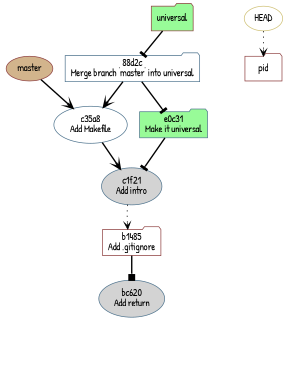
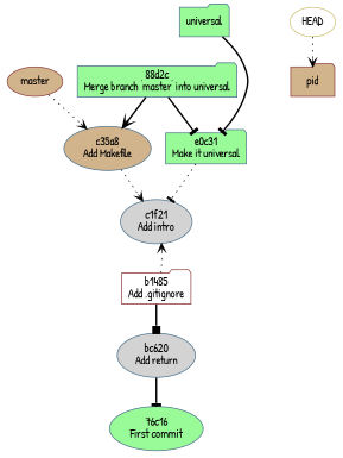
  digraph {
    fontname="Patrick Hand"
    node [color=skyblue4 fillcolor=white fontname="Patrick Hand" shape=ellipse style="rounded,filled"]
    edge [arrowhead=vee fontname="Patrick Hand" style=bold]
    n1 [color=indianred4 fillcolor=tan label=master]
-   n2 [label="c35a8\nAdd Makefile"]
+   n2 [fillcolor=tan label="c35a8\nAdd Makefile"]
    n3 [fillcolor=lightgrey label="c1f21\nAdd intro"]
    n4 [color=indianred4 label="b1485\nAdd .gitignore" shape=folder]
-   n5 [color=indianred4 label=pid shape=folder]
-   n6 [color=indianred4 fillcolor=palegreen label=universal shape=folder]
-   n7 [label="88d2c\nMerge branch 'master' into universal" shape=folder]
+   n5 [color=indianred4 fillcolor=tan label=pid shape=folder]
+   n6 [fillcolor=palegreen label=universal shape=folder]
+   n7 [fillcolor=palegreen label="88d2c\nMerge branch 'master' into universal" shape=folder]
    n8 [fillcolor=palegreen label="e0c31\nMake it universal" shape=folder]
    n9 [color=lightgoldenrod3 label=HEAD]
    n10 [fillcolor=lightgrey label="bc620\nAdd return"]
-   n1 -> n2
-   n2 -> n3
-   n3 -> n4 [style=dotted]
+   n11 [fillcolor=palegreen label="76c16\nFirst commit"]
+   n1 -> n2 [style=dotted]
+   n2 -> n3 [style=dotted]
+   n4 -> n3 [style=dotted]
    n4 -> n10 [arrowhead=box]
-   n6 -> n7 [arrowhead=tee]
+   n6 -> n8 [arrowhead=tee]
    n7 -> n2
    n7 -> n8 [arrowhead=tee]
-   n8 -> n3 [arrowhead=tee]
+   n8 -> n3 [arrowhead=tee style=dotted]
    n9 -> n5 [style=dotted]
+   n10 -> n11 [arrowhead=tee]
  }
